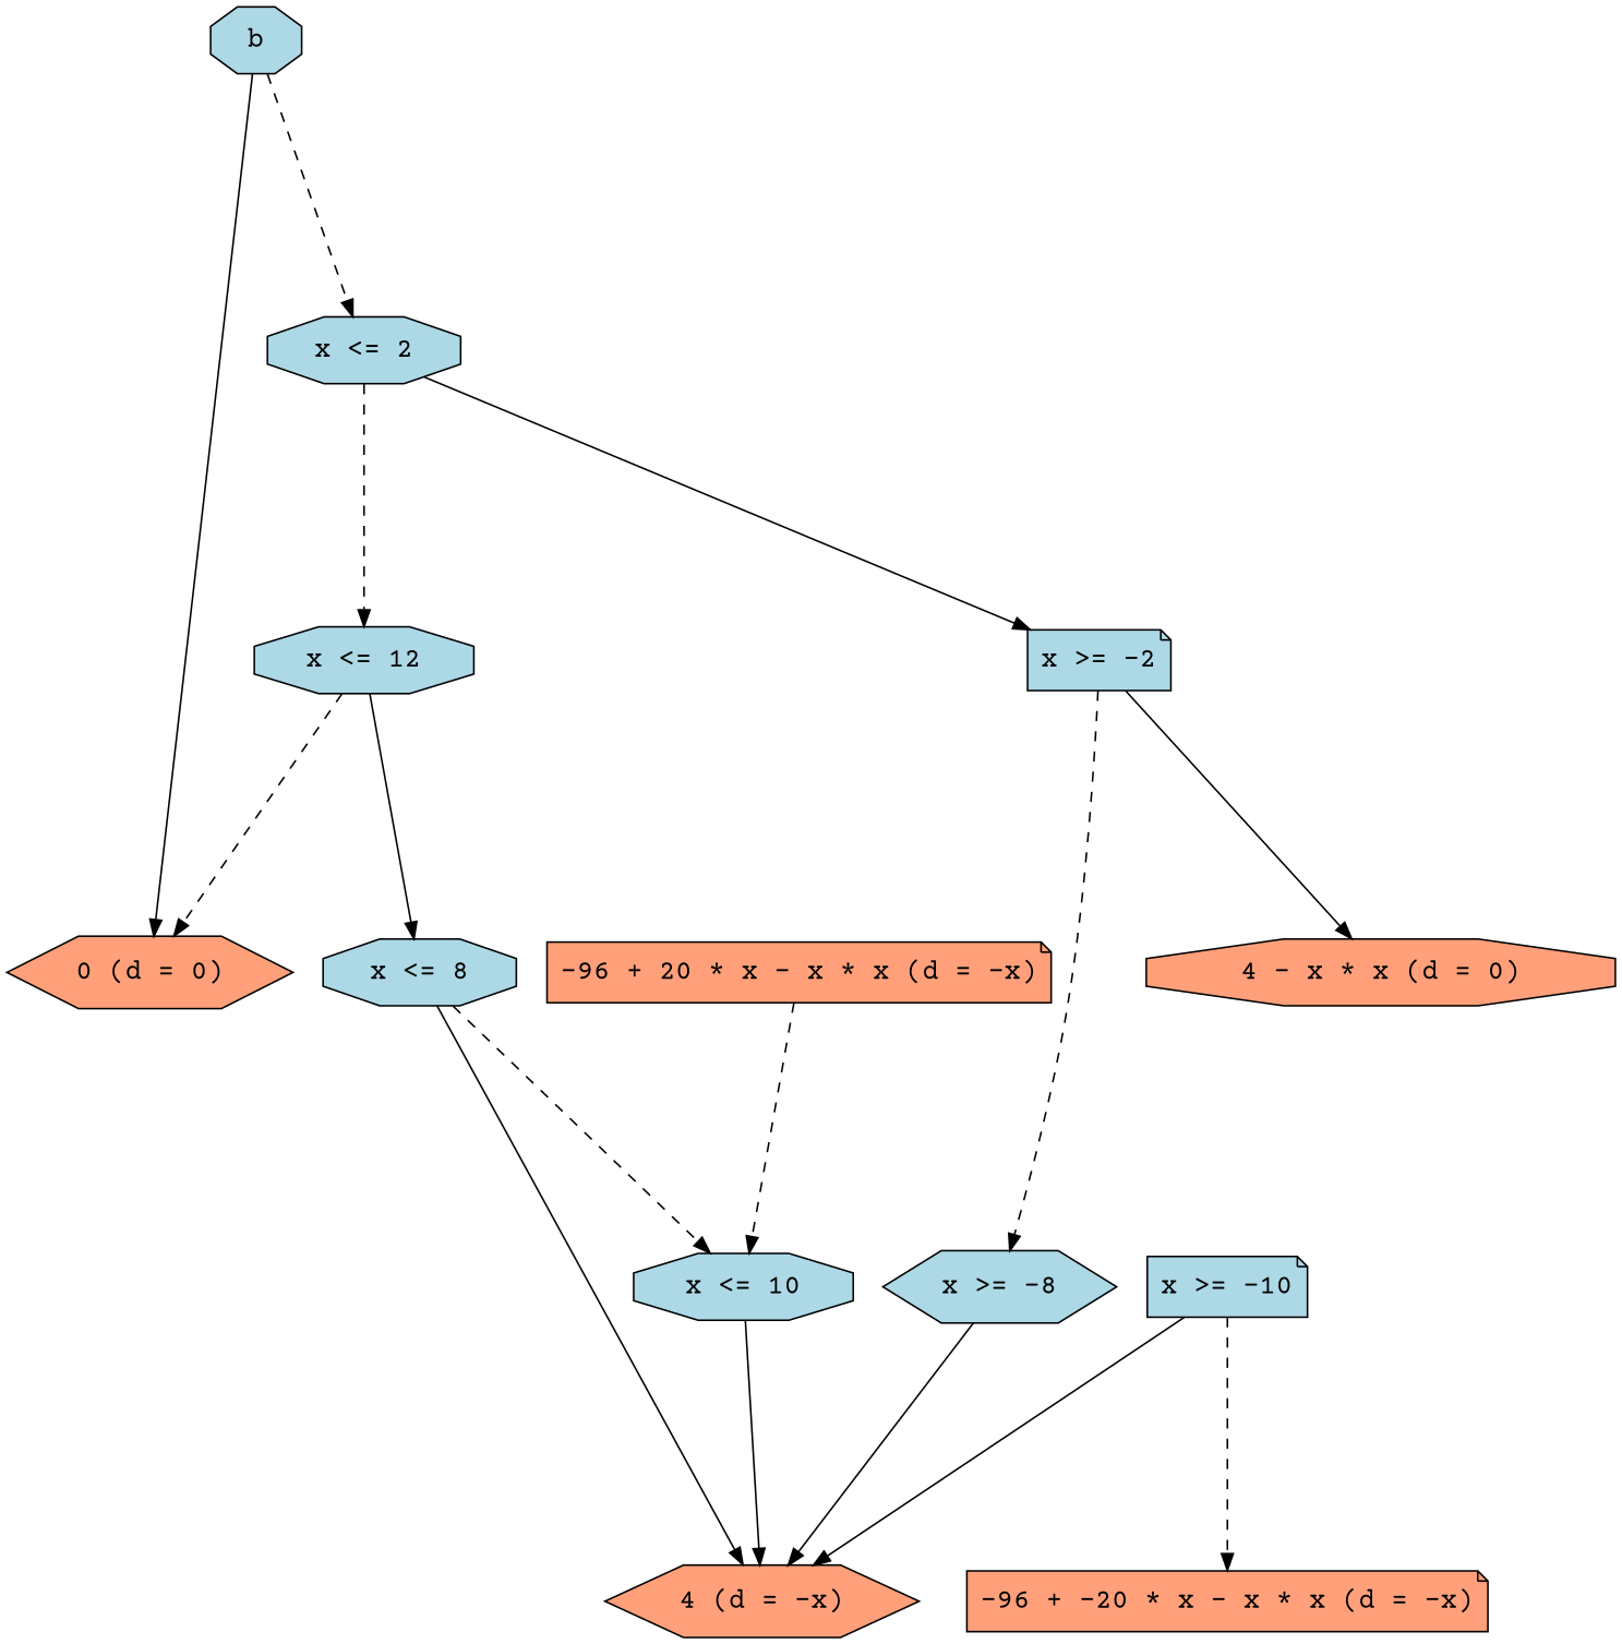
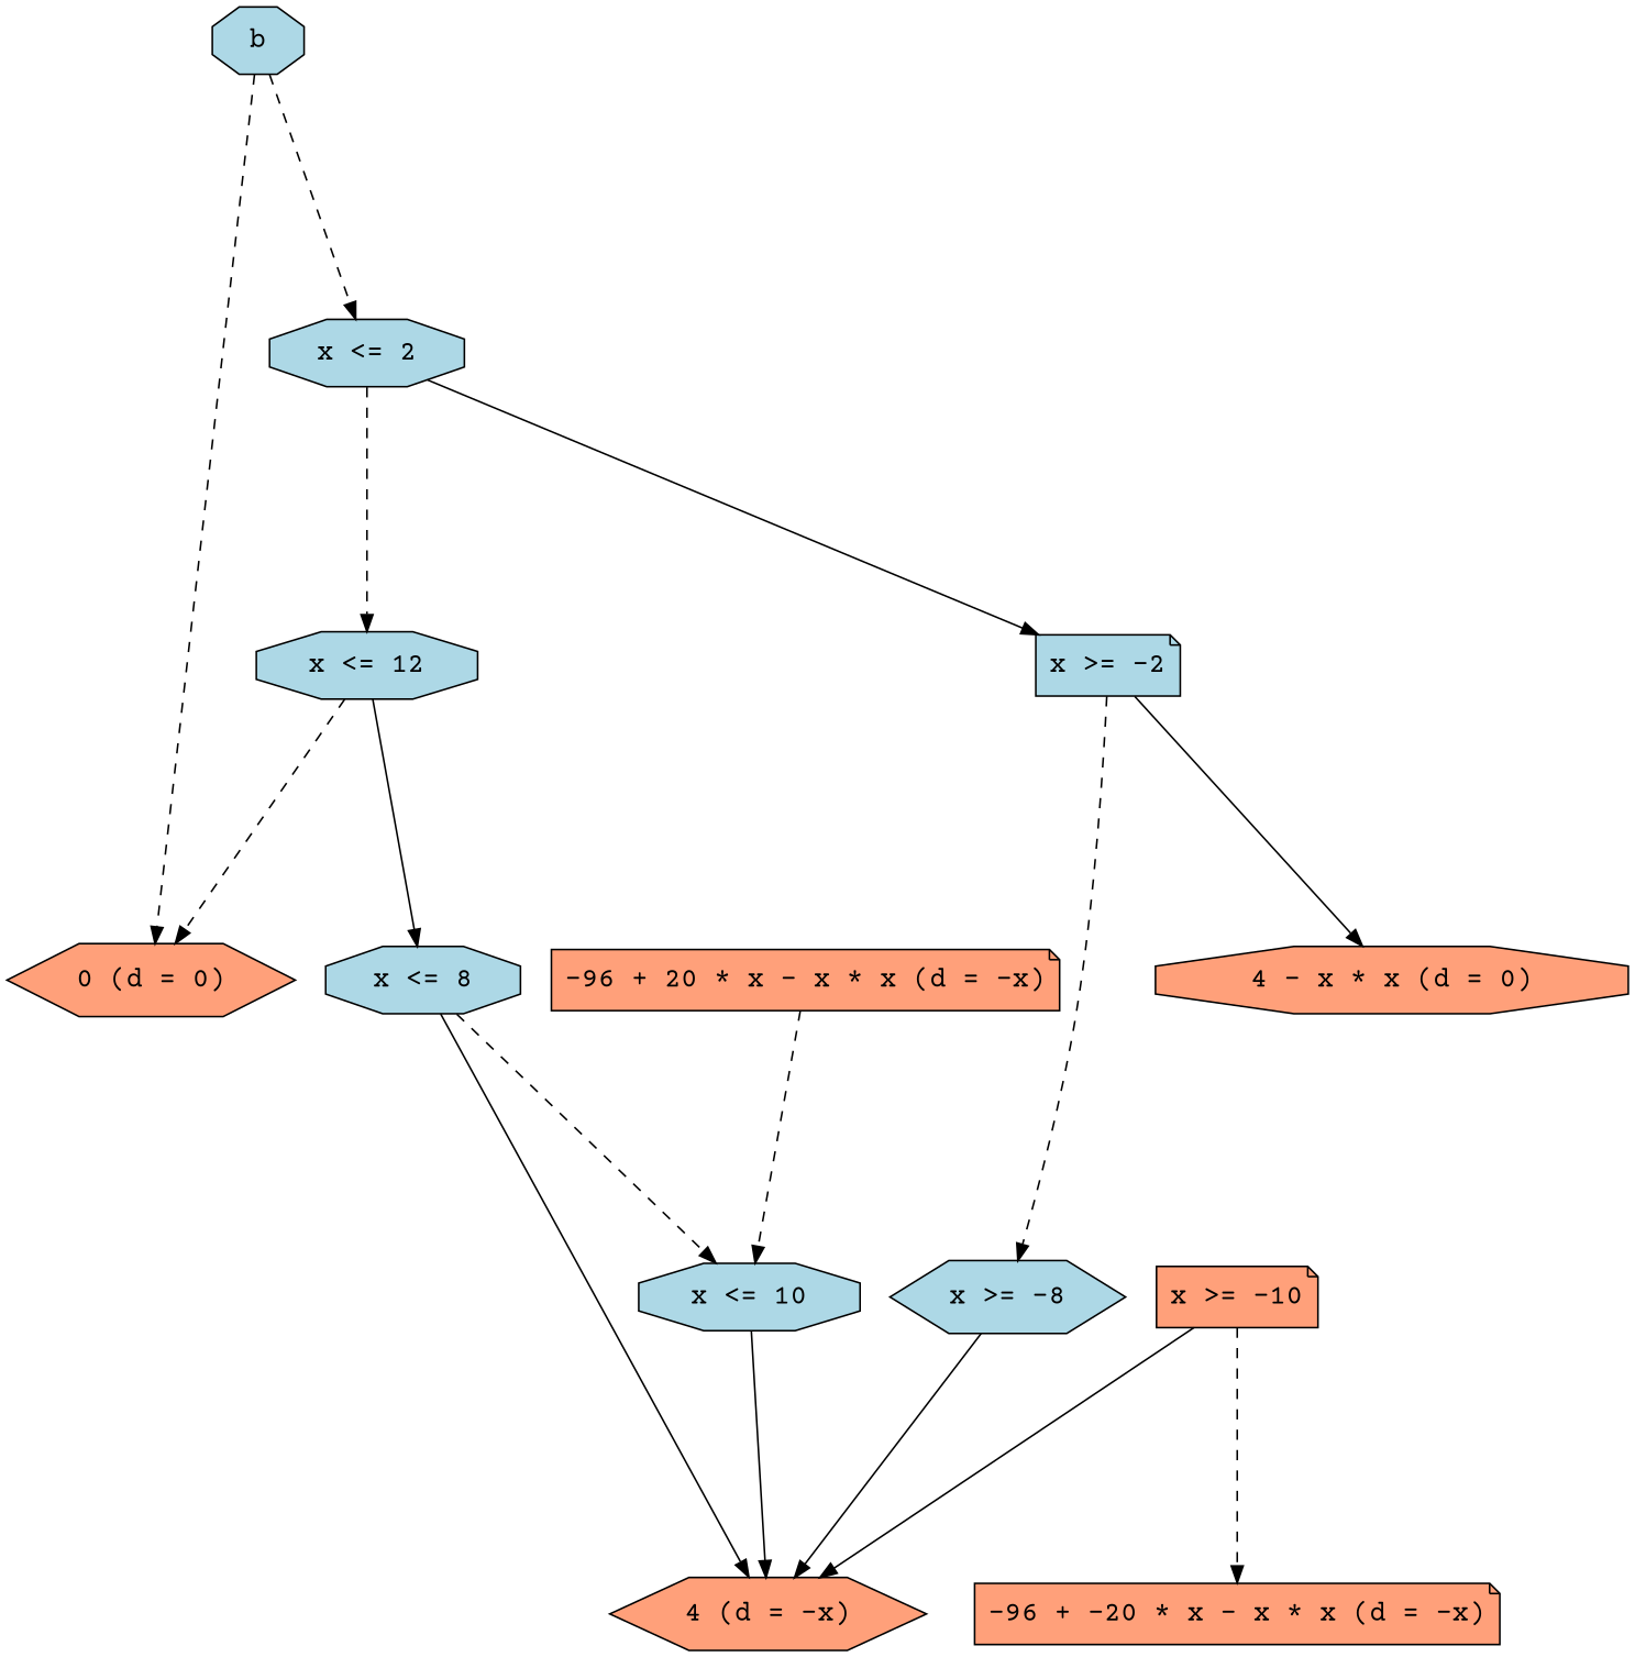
  digraph {
    fontname="Courier Prime"
    fontsize=16
    ranksep=2.00
    node [color=black fillcolor=lightblue fontname="Courier Prime" fontsize=16 shape=octagon style=filled]
    edge [color=black fontname="Courier Prime" style=solid]
    n1 [label="x >= -2" shape=note]
    n2 [label="x >= -8" shape=hexagon]
    n3 [fillcolor=lightsalmon label="4 - x * x (d = 0)"]
    n4 [fillcolor=lightsalmon label="4 (d = -x)" shape=hexagon]
    n5 [label=b]
    n6 [label="x <= 2"]
    n7 [fillcolor=lightsalmon label="0 (d = 0)" shape=hexagon]
    n8 [label="x <= 12"]
    n9 [label="x <= 8"]
    n10 [label="x <= 10"]
    n11 [fillcolor=lightsalmon label="-96 + 20 * x - x * x (d = -x)" shape=note]
    n12 [fillcolor=lightsalmon label="-96 + -20 * x - x * x (d = -x)" shape=note]
-   n13 [label="x >= -10" shape=note]
+   n13 [fillcolor=lightsalmon label="x >= -10" shape=note]
    n1 -> n2 [style=dashed]
    n1 -> n3
    n2 -> n4
    n5 -> n6 [style=dashed]
-   n5 -> n7
+   n5 -> n7 [style=dashed]
    n6 -> n1
    n6 -> n8 [style=dashed]
    n8 -> n7 [style=dashed]
    n8 -> n9
    n9 -> n4
    n9 -> n10 [style=dashed]
    n10 -> n4
    n11 -> n10 [style=dashed]
    n13 -> n4
    n13 -> n12 [style=dashed]
  }
